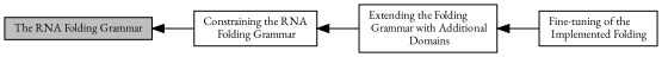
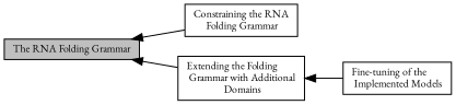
  digraph {
    fontname="EB Garamond"
    rankdir=LR
    node [color=black fontname="EB Garamond" fontsize=10 shape=box]
    edge [dir=back fontname="EB Garamond" fontsize=10 labelfontname=Helvetica labelfontsize=10 shape=plaintext style=solid]
-   n1 [height=0.2 label="Fine-tuning of the\l Implemented Folding" width=0.4]
+   n1 [height=0.2 label="Fine-tuning of the\l Implemented Models" width=0.4]
    n2 [height=0.2 label="Constraining the RNA\l Folding Grammar" width=0.4]
    n3 [fillcolor=grey75 fontcolor=black height=0.2 label="The RNA Folding Grammar" style=filled width=0.4]
    n4 [height=0.2 label="Extending the Folding\l Grammar with Additional\l Domains" width=0.4]
    n3 -> n2
-   n2 -> n4
+   n3 -> n4
    n4 -> n1
  }
